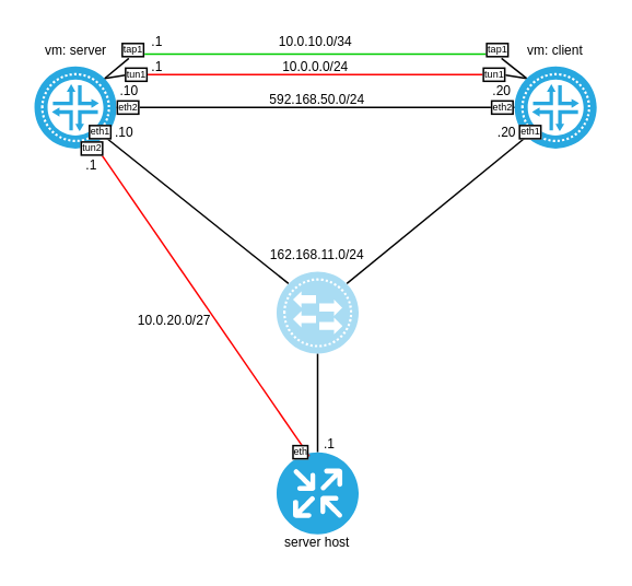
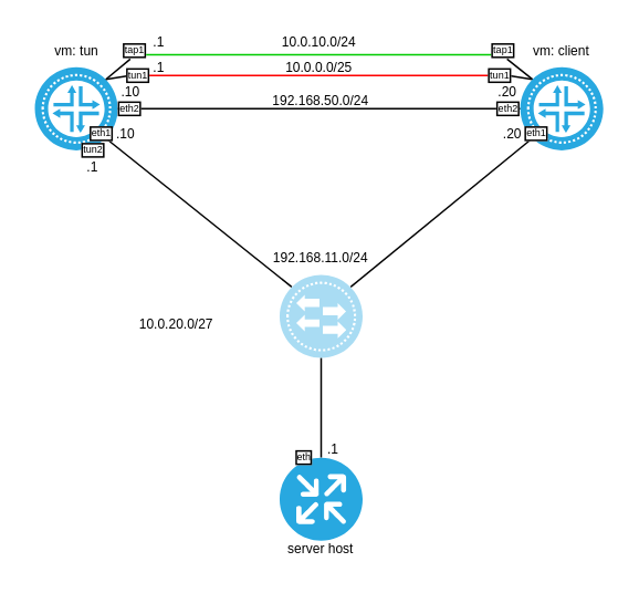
  <mxCell id="0" />
  <mxCell id="1" parent="0" />
  <mxCell id="2" value="" style="verticalLabelPosition=bottom;html=1;fillColor=#28A8E0;verticalAlign=top;points=[[0.145,0.145,0],[0.856,0.145,0],[0.855,0.855,0],[0.145,0.855,0],[0.5,0,0], [1,0.5,0], [0.5,1,0],[0,0.5,0]];pointerEvents=1;align=center;shape=mxgraph.cisco_safe.capability.l2_l3_network_virtual;fontSize=8;" parent="1" vertex="1"><mxGeometry x="20.5" y="40" width="50" height="50" as="geometry" /></mxCell>
  <mxCell id="3" style="rounded=0;orthogonalLoop=1;jettySize=auto;html=1;exitX=1;exitY=0.5;exitDx=0;exitDy=0;exitPerimeter=0;entryX=0;entryY=0.5;entryDx=0;entryDy=0;entryPerimeter=0;endArrow=none;endFill=0;" parent="1" source="2" target="10" edge="1"><mxGeometry relative="1" as="geometry"><mxPoint x="348.31" y="67.552" as="targetPoint" /><mxPoint x="37.966" y="67.552" as="sourcePoint" /></mxGeometry></mxCell>
  <mxCell id="4" style="rounded=0;orthogonalLoop=1;jettySize=auto;html=1;exitX=0.855;exitY=0.855;exitDx=0;exitDy=0;exitPerimeter=0;endArrow=none;endFill=0;entryX=0.145;entryY=0.145;entryDx=0;entryDy=0;entryPerimeter=0;" parent="1" source="2" target="8" edge="1"><mxGeometry relative="1" as="geometry"><mxPoint x="158" y="235" as="targetPoint" /><mxPoint x="25.5" y="90" as="sourcePoint" /></mxGeometry></mxCell>
  <mxCell id="5" style="edgeStyle=none;rounded=0;orthogonalLoop=1;jettySize=auto;html=1;exitX=0.145;exitY=0.855;exitDx=0;exitDy=0;exitPerimeter=0;entryX=0.856;entryY=0.145;entryDx=0;entryDy=0;entryPerimeter=0;endArrow=none;endFill=0;" parent="1" source="10" target="8" edge="1"><mxGeometry relative="1" as="geometry"><mxPoint x="360.5" y="90" as="sourcePoint" /></mxGeometry></mxCell>
  <mxCell id="6" style="edgeStyle=none;rounded=0;orthogonalLoop=1;jettySize=auto;html=1;exitX=0.5;exitY=0;exitDx=0;exitDy=0;exitPerimeter=0;entryX=0.5;entryY=1;entryDx=0;entryDy=0;entryPerimeter=0;endArrow=none;endFill=0;fontSize=8;" parent="1" source="12" target="8" edge="1"><mxGeometry relative="1" as="geometry"><mxPoint x="193" y="245" as="sourcePoint" /></mxGeometry></mxCell>
- <mxCell id="7" value="592.168.50.0/24" style="text;html=1;strokeColor=none;fillColor=none;align=center;verticalAlign=middle;whiteSpace=wrap;rounded=0;fontSize=8;" parent="1" vertex="1"><mxGeometry x="158" y="55" width="70" height="10" as="geometry" /></mxCell>
+ <mxCell id="7" value="192.168.50.0/24" style="text;html=1;strokeColor=none;fillColor=none;align=center;verticalAlign=middle;whiteSpace=wrap;rounded=0;fontSize=8;" parent="1" vertex="1"><mxGeometry x="158" y="55" width="70" height="10" as="geometry" /></mxCell>
  <mxCell id="8" value="" style="verticalLabelPosition=bottom;html=1;fillColor=#28A8E0;verticalAlign=top;points=[[0.145,0.145,0],[0.856,0.145,0],[0.855,0.855,0],[0.145,0.855,0],[0.5,0,0], [1,0.5,0], [0.5,1,0],[0,0.5,0]];pointerEvents=1;align=center;shape=mxgraph.cisco_safe.capability.virtual_l2_switching;fontSize=8;opacity=40;" parent="1" vertex="1"><mxGeometry x="168" y="165" width="50" height="50" as="geometry" /></mxCell>
  <mxCell id="9" style="edgeStyle=none;rounded=0;orthogonalLoop=1;jettySize=auto;html=1;exitX=0.145;exitY=0.145;exitDx=0;exitDy=0;exitPerimeter=0;entryX=1;entryY=0.5;entryDx=0;entryDy=0;endArrow=none;endFill=0;fontSize=6;" parent="1" source="10" target="29" edge="1"><mxGeometry relative="1" as="geometry" /></mxCell>
  <mxCell id="10" value="" style="verticalLabelPosition=bottom;html=1;fillColor=#28A8E0;verticalAlign=top;points=[[0.145,0.145,0],[0.856,0.145,0],[0.855,0.855,0],[0.145,0.855,0],[0.5,0,0], [1,0.5,0], [0.5,1,0],[0,0.5,0]];pointerEvents=1;align=center;shape=mxgraph.cisco_safe.capability.l2_l3_network_virtual;fontSize=8;" parent="1" vertex="1"><mxGeometry x="313" y="40" width="50" height="50" as="geometry" /></mxCell>
  <mxCell id="11" style="edgeStyle=none;rounded=0;orthogonalLoop=1;jettySize=auto;html=1;exitX=0.856;exitY=0.145;exitDx=0;exitDy=0;exitPerimeter=0;entryX=0;entryY=0.5;entryDx=0;entryDy=0;endArrow=none;endFill=0;fontSize=6;" parent="1" source="2" target="28" edge="1"><mxGeometry relative="1" as="geometry" /></mxCell>
  <mxCell id="12" value="" style="verticalLabelPosition=bottom;html=1;fillColor=#28A8E0;verticalAlign=top;points=[[0.145,0.145,0],[0.856,0.145,0],[0.855,0.855,0],[0.145,0.855,0],[0.5,0,0], [1,0.5,0], [0.5,1,0],[0,0.5,0]];pointerEvents=1;align=center;shape=mxgraph.cisco_safe.capability.routing;fontSize=8;" parent="1" vertex="1"><mxGeometry x="168" y="275" width="50" height="50" as="geometry" /></mxCell>
- <mxCell id="13" value="162.168.11.0/24" style="text;html=1;strokeColor=none;fillColor=none;align=center;verticalAlign=middle;whiteSpace=wrap;rounded=0;fontSize=8;" parent="1" vertex="1"><mxGeometry x="158" y="150" width="70" height="10" as="geometry" /></mxCell>
+ <mxCell id="13" value="192.168.11.0/24" style="text;html=1;strokeColor=none;fillColor=none;align=center;verticalAlign=middle;whiteSpace=wrap;rounded=0;fontSize=8;" parent="1" vertex="1"><mxGeometry x="158" y="150" width="70" height="10" as="geometry" /></mxCell>
  <mxCell id="14" value=".10" style="text;html=1;strokeColor=none;fillColor=none;align=center;verticalAlign=middle;whiteSpace=wrap;rounded=0;fontSize=8;" parent="1" vertex="1"><mxGeometry x="70.5" y="50" width="15" height="10" as="geometry" /></mxCell>
- <mxCell id="15" value="vm: server" style="text;html=1;strokeColor=none;fillColor=none;align=center;verticalAlign=middle;whiteSpace=wrap;rounded=0;fontSize=8;" parent="1" vertex="1"><mxGeometry x="25.5" y="25" width="40" height="10" as="geometry" /></mxCell>
+ <mxCell id="15" value="vm: tun" style="text;html=1;strokeColor=none;fillColor=none;align=center;verticalAlign=middle;whiteSpace=wrap;rounded=0;fontSize=8;" parent="1" vertex="1"><mxGeometry x="25.5" y="25" width="40" height="10" as="geometry" /></mxCell>
  <mxCell id="16" value="vm: client" style="text;html=1;strokeColor=none;fillColor=none;align=center;verticalAlign=middle;whiteSpace=wrap;rounded=0;fontSize=8;" parent="1" vertex="1"><mxGeometry x="318" y="25" width="40" height="10" as="geometry" /></mxCell>
  <mxCell id="17" value="server host" style="text;html=1;strokeColor=none;fillColor=none;align=center;verticalAlign=middle;whiteSpace=wrap;rounded=0;fontSize=8;" parent="1" vertex="1"><mxGeometry x="168" y="325" width="50" height="10" as="geometry" /></mxCell>
  <mxCell id="18" value=".10" style="text;html=1;strokeColor=none;fillColor=none;align=center;verticalAlign=middle;whiteSpace=wrap;rounded=0;fontSize=8;" parent="1" vertex="1"><mxGeometry x="68" y="75" width="15" height="10" as="geometry" /></mxCell>
  <mxCell id="19" value=".20" style="text;html=1;strokeColor=none;fillColor=none;align=center;verticalAlign=middle;whiteSpace=wrap;rounded=0;fontSize=8;" parent="1" vertex="1"><mxGeometry x="298" y="50" width="15" height="10" as="geometry" /></mxCell>
  <mxCell id="20" value=".20" style="text;html=1;strokeColor=none;fillColor=none;align=center;verticalAlign=middle;whiteSpace=wrap;rounded=0;fontSize=8;" parent="1" vertex="1"><mxGeometry x="300.5" y="75" width="15" height="10" as="geometry" /></mxCell>
  <mxCell id="21" value=".1" style="text;html=1;strokeColor=none;fillColor=none;align=center;verticalAlign=middle;whiteSpace=wrap;rounded=0;fontSize=8;" parent="1" vertex="1"><mxGeometry x="193" y="265" width="15" height="10" as="geometry" /></mxCell>
  <mxCell id="22" value="eth1" style="text;html=1;strokeColor=none;fillColor=none;align=center;verticalAlign=middle;whiteSpace=wrap;rounded=0;fontSize=6;labelBackgroundColor=#ffffff;labelBorderColor=#000000;" parent="1" vertex="1"><mxGeometry x="50.5" y="75" width="20" height="10" as="geometry" /></mxCell>
  <mxCell id="23" value="eth1" style="text;html=1;strokeColor=none;fillColor=none;align=center;verticalAlign=middle;whiteSpace=wrap;rounded=0;fontSize=6;labelBackgroundColor=#ffffff;labelBorderColor=#000000;" parent="1" vertex="1"><mxGeometry x="313" y="75" width="20" height="10" as="geometry" /></mxCell>
  <mxCell id="24" value="eth2" style="text;html=1;strokeColor=none;fillColor=none;align=center;verticalAlign=middle;whiteSpace=wrap;rounded=0;fontSize=6;labelBackgroundColor=#ffffff;labelBorderColor=#000000;" parent="1" vertex="1"><mxGeometry x="295.5" y="60" width="20" height="10" as="geometry" /></mxCell>
  <mxCell id="25" value="eth2" style="text;html=1;strokeColor=none;fillColor=none;align=center;verticalAlign=middle;whiteSpace=wrap;rounded=0;fontSize=6;labelBackgroundColor=#ffffff;labelBorderColor=#000000;" parent="1" vertex="1"><mxGeometry x="68" y="60" width="20" height="10" as="geometry" /></mxCell>
  <mxCell id="26" value="" style="edgeStyle=none;rounded=0;orthogonalLoop=1;jettySize=auto;html=1;endArrow=none;endFill=0;fontSize=6;strokeColor=#FF0000;" parent="1" source="28" target="29" edge="1"><mxGeometry relative="1" as="geometry" /></mxCell>
- <mxCell id="27" style="edgeStyle=none;rounded=0;orthogonalLoop=1;jettySize=auto;html=1;exitX=1;exitY=0.75;exitDx=0;exitDy=0;entryX=1;entryY=0.75;entryDx=0;entryDy=0;endArrow=none;endFill=0;strokeColor=#FF0000;fontSize=6;" parent="1" source="40" target="39" edge="1"><mxGeometry relative="1" as="geometry" /></mxCell>
  <mxCell id="28" value="tun1" style="text;html=1;strokeColor=none;fillColor=none;align=center;verticalAlign=middle;whiteSpace=wrap;rounded=0;fontSize=6;labelBackgroundColor=#ffffff;labelBorderColor=#000000;" parent="1" vertex="1"><mxGeometry x="78" y="40" width="10" height="10" as="geometry" /></mxCell>
  <mxCell id="29" value="tun1" style="text;html=1;strokeColor=none;fillColor=none;align=center;verticalAlign=middle;whiteSpace=wrap;rounded=0;fontSize=6;labelBackgroundColor=#ffffff;labelBorderColor=#000000;" parent="1" vertex="1"><mxGeometry x="295.5" y="40" width="10" height="10" as="geometry" /></mxCell>
  <mxCell id="30" style="edgeStyle=none;rounded=0;orthogonalLoop=1;jettySize=auto;html=1;exitX=0.856;exitY=0.145;exitDx=0;exitDy=0;exitPerimeter=0;entryX=0.25;entryY=1;entryDx=0;entryDy=0;endArrow=none;endFill=0;fontSize=6;" parent="1" source="2" target="31" edge="1"><mxGeometry relative="1" as="geometry"><mxPoint x="60.775" y="32.25" as="sourcePoint" /></mxGeometry></mxCell>
  <mxCell id="31" value="tap1" style="text;html=1;strokeColor=none;fillColor=none;align=center;verticalAlign=middle;whiteSpace=wrap;rounded=0;fontSize=6;labelBackgroundColor=#ffffff;labelBorderColor=#000000;" parent="1" vertex="1"><mxGeometry x="75.5" y="25" width="10" height="10" as="geometry" /></mxCell>
  <mxCell id="32" value="" style="edgeStyle=none;rounded=0;orthogonalLoop=1;jettySize=auto;html=1;endArrow=none;endFill=0;fontSize=6;exitX=1.206;exitY=0.744;exitDx=0;exitDy=0;exitPerimeter=0;entryX=0;entryY=0.75;entryDx=0;entryDy=0;strokeColor=#00CC00;" parent="1" source="31" target="33" edge="1"><mxGeometry relative="1" as="geometry" /></mxCell>
  <mxCell id="33" value="tap1" style="text;html=1;strokeColor=none;fillColor=none;align=center;verticalAlign=middle;whiteSpace=wrap;rounded=0;fontSize=6;labelBackgroundColor=#ffffff;labelBorderColor=#000000;" parent="1" vertex="1"><mxGeometry x="297.5" y="25" width="10" height="10" as="geometry" /></mxCell>
  <mxCell id="34" style="edgeStyle=none;rounded=0;orthogonalLoop=1;jettySize=auto;html=1;exitX=0.145;exitY=0.145;exitDx=0;exitDy=0;exitPerimeter=0;endArrow=none;endFill=0;fontSize=6;entryX=0.75;entryY=1;entryDx=0;entryDy=0;" parent="1" source="10" target="33" edge="1"><mxGeometry relative="1" as="geometry"><mxPoint x="317.75" y="32.25" as="sourcePoint" /></mxGeometry></mxCell>
- <mxCell id="35" value="10.0.0.0/24" style="text;html=1;strokeColor=none;fillColor=none;align=center;verticalAlign=middle;whiteSpace=wrap;rounded=0;fontSize=8;" parent="1" vertex="1"><mxGeometry x="157" y="35" width="70" height="10" as="geometry" /></mxCell>
- <mxCell id="36" value="10.0.10.0/34" style="text;html=1;strokeColor=none;fillColor=none;align=center;verticalAlign=middle;whiteSpace=wrap;rounded=0;fontSize=8;" parent="1" vertex="1"><mxGeometry x="156.5" y="20" width="70" height="10" as="geometry" /></mxCell>
+ <mxCell id="35" value="10.0.0.0/25" style="text;html=1;strokeColor=none;fillColor=none;align=center;verticalAlign=middle;whiteSpace=wrap;rounded=0;fontSize=8;" parent="1" vertex="1"><mxGeometry x="157" y="35" width="70" height="10" as="geometry" /></mxCell>
+ <mxCell id="36" value="10.0.10.0/24" style="text;html=1;strokeColor=none;fillColor=none;align=center;verticalAlign=middle;whiteSpace=wrap;rounded=0;fontSize=8;" parent="1" vertex="1"><mxGeometry x="156.5" y="20" width="70" height="10" as="geometry" /></mxCell>
  <mxCell id="37" value=".1" style="text;html=1;strokeColor=none;fillColor=none;align=center;verticalAlign=middle;whiteSpace=wrap;rounded=0;fontSize=8;" parent="1" vertex="1"><mxGeometry x="88" y="35" width="15" height="10" as="geometry" /></mxCell>
  <mxCell id="38" value=".1&lt;br&gt;" style="text;html=1;strokeColor=none;fillColor=none;align=center;verticalAlign=middle;whiteSpace=wrap;rounded=0;fontSize=8;" parent="1" vertex="1"><mxGeometry x="88" y="20" width="15" height="10" as="geometry" /></mxCell>
  <mxCell id="39" value="eth" style="text;html=1;strokeColor=none;fillColor=none;align=center;verticalAlign=middle;whiteSpace=wrap;rounded=0;fontSize=6;labelBackgroundColor=#ffffff;labelBorderColor=#000000;" parent="1" vertex="1"><mxGeometry x="178" y="270" width="10" height="10" as="geometry" /></mxCell>
  <mxCell id="40" value="tun2" style="text;html=1;strokeColor=none;fillColor=none;align=center;verticalAlign=middle;whiteSpace=wrap;rounded=0;fontSize=6;labelBackgroundColor=#ffffff;labelBorderColor=#000000;" vertex="1" parent="1"><mxGeometry x="50.5" y="85" width="10" height="10" as="geometry" /></mxCell>
  <mxCell id="41" value=".1" style="text;html=1;strokeColor=none;fillColor=none;align=center;verticalAlign=middle;whiteSpace=wrap;rounded=0;fontSize=8;" vertex="1" parent="1"><mxGeometry x="48" y="95" width="15" height="10" as="geometry" /></mxCell>
  <mxCell id="42" value="10.0.20.0/27" style="text;html=1;strokeColor=none;fillColor=none;align=center;verticalAlign=middle;whiteSpace=wrap;rounded=0;fontSize=8;" vertex="1" parent="1"><mxGeometry x="80.5" y="190" width="50" height="10" as="geometry" /></mxCell>
